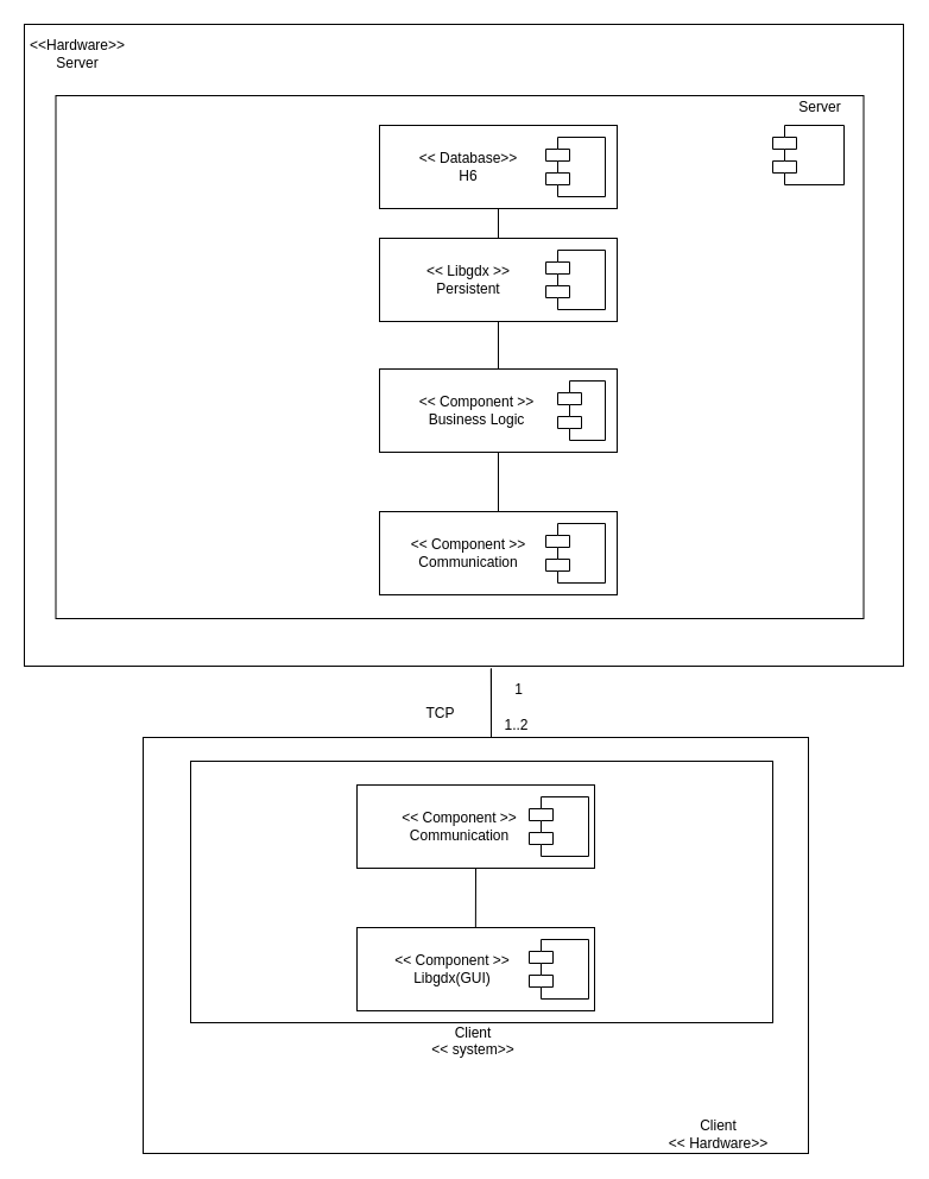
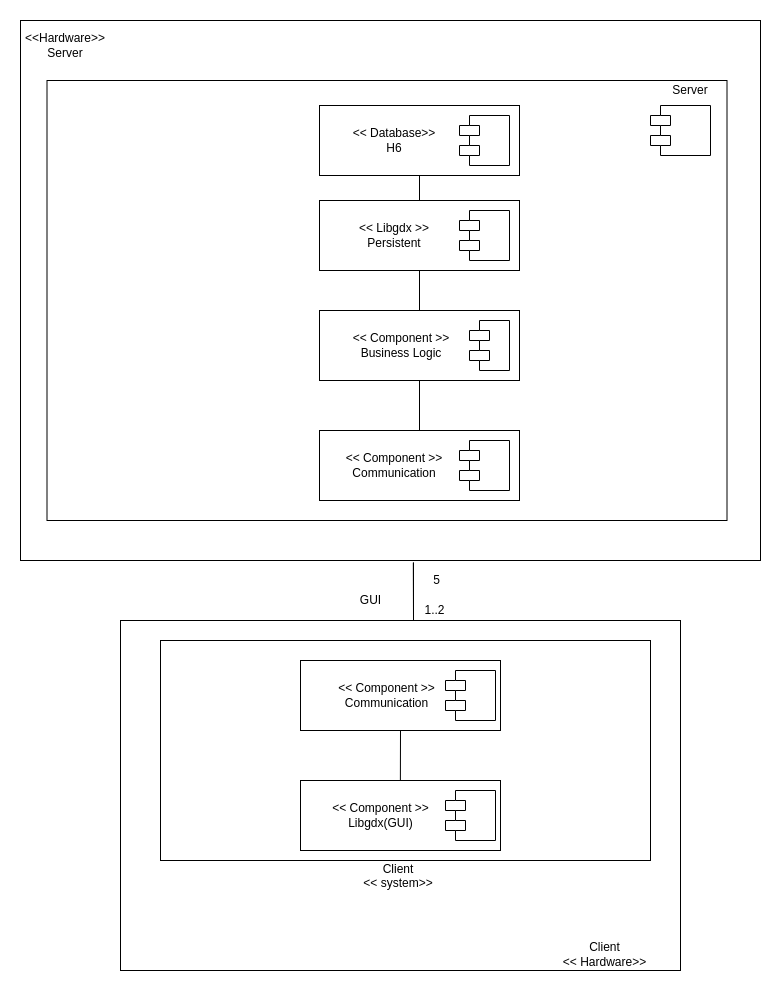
  <mxCell id="0" />
  <mxCell id="1" parent="0" />
  <mxCell id="2" value="" style="rounded=0;whiteSpace=wrap;html=1;" vertex="1" parent="1"><mxGeometry x="20" y="20" width="740" height="540" as="geometry" /></mxCell>
  <mxCell id="3" value="" style="rounded=0;whiteSpace=wrap;html=1;" vertex="1" parent="1"><mxGeometry x="120" y="620" width="560" height="350" as="geometry" /></mxCell>
  <mxCell id="4" value="" style="rounded=0;orthogonalLoop=1;jettySize=auto;html=1;endArrow=halfCircle;endFill=0;endSize=6;strokeWidth=1;" parent="1" edge="1"><mxGeometry relative="1" as="geometry"><mxPoint x="400" y="45" as="sourcePoint" /><mxPoint x="400" y="45" as="targetPoint" /></mxGeometry></mxCell>
  <mxCell id="5" value="" style="rounded=0;whiteSpace=wrap;html=1;" parent="1" vertex="1"><mxGeometry x="46.5" y="80" width="680" height="440" as="geometry" /></mxCell>
  <mxCell id="6" value="" style="shape=module;align=left;spacingLeft=20;align=center;verticalAlign=top;" parent="1" vertex="1"><mxGeometry x="650" y="105" width="60" height="50" as="geometry" /></mxCell>
  <mxCell id="7" value="Server" style="text;html=1;strokeColor=none;fillColor=none;align=center;verticalAlign=middle;whiteSpace=wrap;rounded=0;" parent="1" vertex="1"><mxGeometry x="670" y="80" width="40" height="20" as="geometry" /></mxCell>
  <mxCell id="8" value="" style="rounded=0;whiteSpace=wrap;html=1;" parent="1" vertex="1"><mxGeometry x="160" y="640" width="490" height="220" as="geometry" /></mxCell>
  <mxCell id="9" value="" style="endArrow=none;html=1;exitX=0.531;exitY=1.004;exitDx=0;exitDy=0;exitPerimeter=0;" parent="1" source="2" edge="1"><mxGeometry width="50" height="50" relative="1" as="geometry"><mxPoint x="400" y="570" as="sourcePoint" /><mxPoint x="413" y="620" as="targetPoint" /></mxGeometry></mxCell>
  <mxCell id="10" value="Client&lt;br&gt;&amp;lt;&amp;lt; system&amp;gt;&amp;gt;&lt;br&gt;&lt;div&gt;&lt;br&gt;&lt;/div&gt;&lt;div&gt;&lt;br&gt;&lt;/div&gt;" style="text;html=1;strokeColor=none;fillColor=none;align=center;verticalAlign=middle;whiteSpace=wrap;rounded=0;" parent="1" vertex="1"><mxGeometry x="350" y="880" width="96" height="20" as="geometry" /></mxCell>
  <mxCell id="11" value="" style="rounded=0;whiteSpace=wrap;html=1;" parent="1" vertex="1"><mxGeometry x="319" y="200" width="200" height="70" as="geometry" /></mxCell>
  <mxCell id="12" value="" style="shape=module;align=left;spacingLeft=20;align=center;verticalAlign=top;" parent="1" vertex="1"><mxGeometry x="459" y="210" width="50" height="50" as="geometry" /></mxCell>
  <mxCell id="13" value="" style="rounded=0;whiteSpace=wrap;html=1;" parent="1" vertex="1"><mxGeometry x="319" y="310" width="200" height="70" as="geometry" /></mxCell>
  <mxCell id="14" value="" style="shape=module;align=left;spacingLeft=20;align=center;verticalAlign=top;" parent="1" vertex="1"><mxGeometry x="469" y="320" width="40" height="50" as="geometry" /></mxCell>
  <mxCell id="15" value="&amp;lt;&amp;lt; Component &amp;gt;&amp;gt;&lt;br&gt;Business Logic" style="text;html=1;strokeColor=none;fillColor=none;align=center;verticalAlign=middle;whiteSpace=wrap;rounded=0;" parent="1" vertex="1"><mxGeometry x="343" y="329" width="116" height="32" as="geometry" /></mxCell>
  <mxCell id="16" value="" style="rounded=0;orthogonalLoop=1;jettySize=auto;html=1;endArrow=halfCircle;endFill=0;endSize=6;strokeWidth=1;exitX=0.5;exitY=0;exitDx=0;exitDy=0;" parent="1" edge="1"><mxGeometry relative="1" as="geometry"><mxPoint x="400" y="260" as="sourcePoint" /><mxPoint x="400" y="260" as="targetPoint" /></mxGeometry></mxCell>
  <mxCell id="17" value="&amp;lt;&amp;lt; Libgdx &amp;gt;&amp;gt;&lt;br&gt;Persistent" style="text;html=1;strokeColor=none;fillColor=none;align=center;verticalAlign=middle;whiteSpace=wrap;rounded=0;" parent="1" vertex="1"><mxGeometry x="339" y="210" width="110" height="50" as="geometry" /></mxCell>
- <mxCell id="18" value="1" style="text;html=1;align=center;verticalAlign=middle;resizable=0;points=[];autosize=1;" vertex="1" parent="1"><mxGeometry x="426" y="570" width="20" height="20" as="geometry" /></mxCell>
+ <mxCell id="18" value="5" style="text;html=1;align=center;verticalAlign=middle;resizable=0;points=[];autosize=1;" vertex="1" parent="1"><mxGeometry x="426" y="570" width="20" height="20" as="geometry" /></mxCell>
  <mxCell id="19" value="1..2" style="text;html=1;align=center;verticalAlign=middle;resizable=0;points=[];autosize=1;" vertex="1" parent="1"><mxGeometry x="414" y="600" width="40" height="20" as="geometry" /></mxCell>
  <mxCell id="20" value="" style="rounded=0;whiteSpace=wrap;html=1;" vertex="1" parent="1"><mxGeometry x="300" y="780" width="200" height="70" as="geometry" /></mxCell>
  <mxCell id="21" value="" style="shape=module;align=left;spacingLeft=20;align=center;verticalAlign=top;" vertex="1" parent="1"><mxGeometry x="445" y="790" width="50" height="50" as="geometry" /></mxCell>
  <mxCell id="22" value="&amp;lt;&amp;lt; Component &amp;gt;&amp;gt;&lt;br&gt;Libgdx(GUI)" style="text;html=1;strokeColor=none;fillColor=none;align=center;verticalAlign=middle;whiteSpace=wrap;rounded=0;" vertex="1" parent="1"><mxGeometry x="313" y="790" width="135" height="50" as="geometry" /></mxCell>
  <mxCell id="23" value="" style="rounded=0;whiteSpace=wrap;html=1;" vertex="1" parent="1"><mxGeometry x="300" y="660" width="200" height="70" as="geometry" /></mxCell>
  <mxCell id="24" value="" style="shape=module;align=left;spacingLeft=20;align=center;verticalAlign=top;" vertex="1" parent="1"><mxGeometry x="445" y="670" width="50" height="50" as="geometry" /></mxCell>
  <mxCell id="25" value="&amp;lt;&amp;lt; Component &amp;gt;&amp;gt;&lt;br&gt;&lt;div&gt;Communication&lt;/div&gt;" style="text;html=1;strokeColor=none;fillColor=none;align=center;verticalAlign=middle;whiteSpace=wrap;rounded=0;" vertex="1" parent="1"><mxGeometry x="319" y="670" width="135" height="50" as="geometry" /></mxCell>
  <mxCell id="26" value="" style="endArrow=none;html=1;entryX=0;entryY=0.95;entryDx=0;entryDy=0;entryPerimeter=0;" edge="1" parent="1"><mxGeometry width="50" height="50" relative="1" as="geometry"><mxPoint x="400" y="730" as="sourcePoint" /><mxPoint x="399.88" y="780" as="targetPoint" /></mxGeometry></mxCell>
- <mxCell id="27" value="&lt;div&gt;TCP&lt;/div&gt;" style="text;html=1;align=center;verticalAlign=middle;resizable=0;points=[];autosize=1;" vertex="1" parent="1"><mxGeometry x="350" y="590" width="40" height="20" as="geometry" /></mxCell>
+ <mxCell id="27" value="&lt;div&gt;GUI&lt;/div&gt;" style="text;html=1;align=center;verticalAlign=middle;resizable=0;points=[];autosize=1;" vertex="1" parent="1"><mxGeometry x="350" y="590" width="40" height="20" as="geometry" /></mxCell>
  <mxCell id="28" value="Client&lt;br&gt;&amp;lt;&amp;lt; Hardware&amp;gt;&amp;gt;" style="text;html=1;strokeColor=none;fillColor=none;align=center;verticalAlign=middle;whiteSpace=wrap;rounded=0;" vertex="1" parent="1"><mxGeometry x="559" y="939" width="91" height="30" as="geometry" /></mxCell>
  <mxCell id="29" value="" style="rounded=0;whiteSpace=wrap;html=1;" vertex="1" parent="1"><mxGeometry x="319" y="430" width="200" height="70" as="geometry" /></mxCell>
  <mxCell id="30" value="" style="shape=module;align=left;spacingLeft=20;align=center;verticalAlign=top;" vertex="1" parent="1"><mxGeometry x="459" y="440" width="50" height="50" as="geometry" /></mxCell>
  <mxCell id="31" value="&amp;lt;&amp;lt; Component &amp;gt;&amp;gt;&lt;br&gt;Communication" style="text;html=1;strokeColor=none;fillColor=none;align=center;verticalAlign=middle;whiteSpace=wrap;rounded=0;" vertex="1" parent="1"><mxGeometry x="339" y="440" width="110" height="50" as="geometry" /></mxCell>
  <mxCell id="32" value="" style="rounded=0;whiteSpace=wrap;html=1;" vertex="1" parent="1"><mxGeometry x="319" y="105" width="200" height="70" as="geometry" /></mxCell>
  <mxCell id="33" value="" style="shape=module;align=left;spacingLeft=20;align=center;verticalAlign=top;" vertex="1" parent="1"><mxGeometry x="459" y="115" width="50" height="50" as="geometry" /></mxCell>
  <mxCell id="34" value="&amp;lt;&amp;lt; Database&amp;gt;&amp;gt;&lt;br&gt;H6" style="text;html=1;strokeColor=none;fillColor=none;align=center;verticalAlign=middle;whiteSpace=wrap;rounded=0;" vertex="1" parent="1"><mxGeometry x="339" y="115" width="110" height="50" as="geometry" /></mxCell>
  <mxCell id="35" value="&lt;div&gt;&amp;lt;&amp;lt;Hardware&amp;gt;&amp;gt;&lt;/div&gt;&lt;div&gt;Server&lt;br&gt;&lt;/div&gt;" style="text;html=1;strokeColor=none;fillColor=none;align=center;verticalAlign=middle;whiteSpace=wrap;rounded=0;" vertex="1" parent="1"><mxGeometry x="20" y="20" width="90" height="50" as="geometry" /></mxCell>
  <mxCell id="36" value="" style="endArrow=none;html=1;exitX=0.531;exitY=1.004;exitDx=0;exitDy=0;exitPerimeter=0;" edge="1" parent="1"><mxGeometry width="50" height="50" relative="1" as="geometry"><mxPoint x="412.94" y="562.16" as="sourcePoint" /><mxPoint x="413" y="620" as="targetPoint" /></mxGeometry></mxCell>
  <mxCell id="37" value="" style="endArrow=none;html=1;exitX=0.531;exitY=1.004;exitDx=0;exitDy=0;exitPerimeter=0;" edge="1" parent="1"><mxGeometry width="50" height="50" relative="1" as="geometry"><mxPoint x="412.94" y="562.16" as="sourcePoint" /><mxPoint x="413" y="620" as="targetPoint" /></mxGeometry></mxCell>
  <mxCell id="38" value="" style="endArrow=none;html=1;exitX=0.5;exitY=0;exitDx=0;exitDy=0;entryX=0.5;entryY=1;entryDx=0;entryDy=0;" edge="1" parent="1" source="13" target="11"><mxGeometry width="50" height="50" relative="1" as="geometry"><mxPoint x="170" y="310" as="sourcePoint" /><mxPoint x="220" y="260" as="targetPoint" /></mxGeometry></mxCell>
  <mxCell id="39" value="" style="endArrow=none;html=1;exitX=0.5;exitY=0;exitDx=0;exitDy=0;entryX=0.5;entryY=1;entryDx=0;entryDy=0;" edge="1" parent="1"><mxGeometry width="50" height="50" relative="1" as="geometry"><mxPoint x="419" y="310" as="sourcePoint" /><mxPoint x="419" y="270" as="targetPoint" /><Array as="points"><mxPoint x="419" y="290" /></Array></mxGeometry></mxCell>
  <mxCell id="40" value="" style="endArrow=none;html=1;exitX=0.5;exitY=0;exitDx=0;exitDy=0;entryX=0.5;entryY=1;entryDx=0;entryDy=0;" edge="1" parent="1"><mxGeometry width="50" height="50" relative="1" as="geometry"><mxPoint x="419" y="310" as="sourcePoint" /><mxPoint x="419" y="270" as="targetPoint" /><Array as="points"><mxPoint x="419" y="290" /></Array></mxGeometry></mxCell>
  <mxCell id="41" value="" style="endArrow=none;html=1;" edge="1" parent="1"><mxGeometry width="50" height="50" relative="1" as="geometry"><mxPoint x="419" y="200" as="sourcePoint" /><mxPoint x="419" y="175" as="targetPoint" /></mxGeometry></mxCell>
  <mxCell id="42" value="" style="endArrow=none;html=1;exitX=0.5;exitY=0;exitDx=0;exitDy=0;" edge="1" parent="1" source="29" target="13"><mxGeometry width="50" height="50" relative="1" as="geometry"><mxPoint x="200" y="420" as="sourcePoint" /><mxPoint x="250" y="370" as="targetPoint" /></mxGeometry></mxCell>
